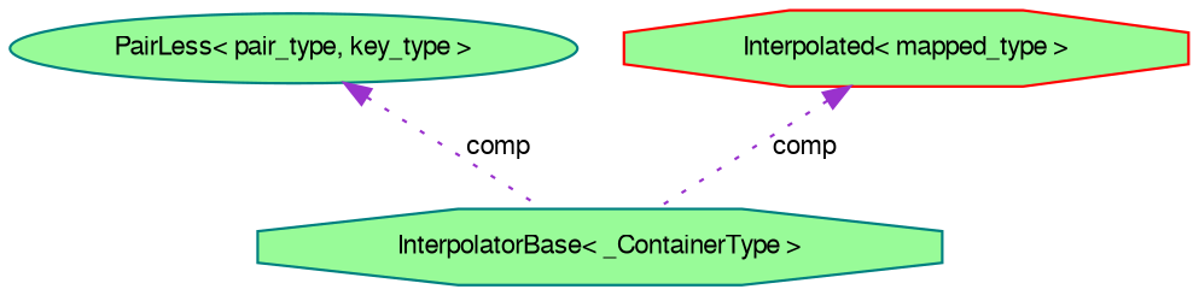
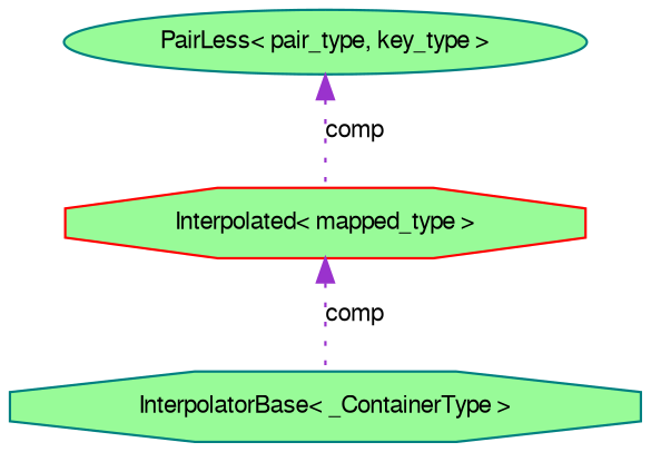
  digraph {
    node [color=teal fillcolor=palegreen fontname=FreeSans fontsize=10 shape=octagon style=filled]
    edge [color=darkorchid3 dir=back fontname=FreeSans fontsize=10 labelfontname=FreeSans labelfontsize=10 style=dotted]
    n1 [fontcolor=black height=0.2 label="InterpolatorBase\< _ContainerType \>" width=0.4]
    n2 [height=0.2 label="PairLess\< pair_type, key_type \>" shape=ellipse width=0.4]
    n3 [color=red height=0.2 label="Interpolated\< mapped_type \>" width=0.4]
-   n2 -> n1 [label=comp]
+   n2 -> n3 [label=comp]
    n3 -> n1 [label=comp]
  }
